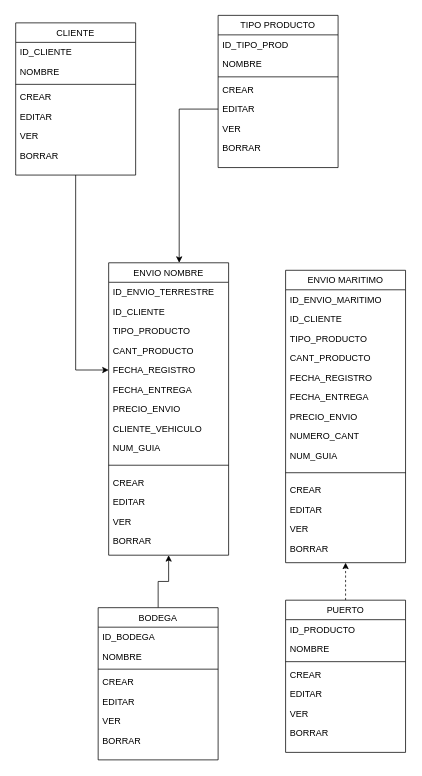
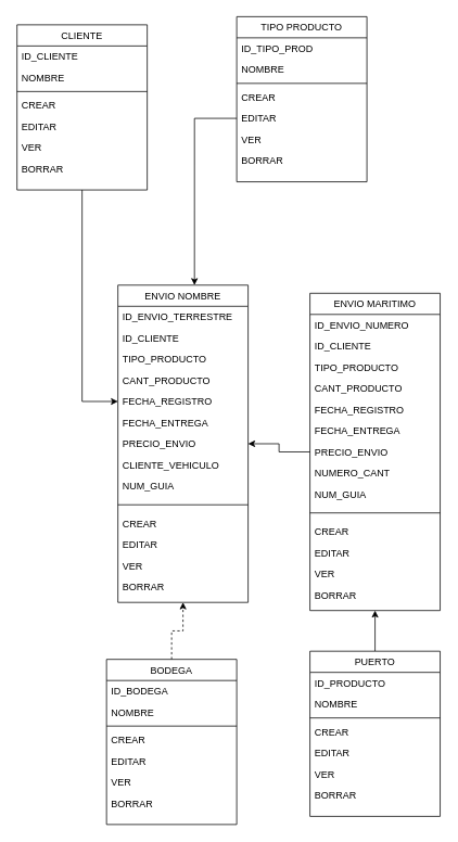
  <mxCell id="0" />
  <mxCell id="1" parent="0" />
  <mxCell id="2" style="edgeStyle=orthogonalEdgeStyle;rounded=0;orthogonalLoop=1;jettySize=auto;html=1;entryX=0;entryY=0.5;entryDx=0;entryDy=0;" edge="1" parent="1" source="3" target="32"><mxGeometry relative="1" as="geometry" /></mxCell>
  <mxCell id="3" value="CLIENTE" style="swimlane;fontStyle=0;align=center;verticalAlign=top;childLayout=stackLayout;horizontal=1;startSize=26;horizontalStack=0;resizeParent=1;resizeLast=0;collapsible=1;marginBottom=0;rounded=0;shadow=0;strokeWidth=1;" vertex="1" parent="1"><mxGeometry x="20" y="30" width="160" height="203" as="geometry"><mxRectangle x="130" y="380" width="160" height="26" as="alternateBounds" /></mxGeometry></mxCell>
  <mxCell id="4" value="ID_CLIENTE" style="text;align=left;verticalAlign=top;spacingLeft=4;spacingRight=4;overflow=hidden;rotatable=0;points=[[0,0.5],[1,0.5]];portConstraint=eastwest;" vertex="1" parent="3"><mxGeometry y="26" width="160" height="26" as="geometry" /></mxCell>
  <mxCell id="5" value="NOMBRE" style="text;align=left;verticalAlign=top;spacingLeft=4;spacingRight=4;overflow=hidden;rotatable=0;points=[[0,0.5],[1,0.5]];portConstraint=eastwest;rounded=0;shadow=0;html=0;" vertex="1" parent="3"><mxGeometry y="52" width="160" height="26" as="geometry" /></mxCell>
  <mxCell id="6" value="" style="line;html=1;strokeWidth=1;align=left;verticalAlign=middle;spacingTop=-1;spacingLeft=3;spacingRight=3;rotatable=0;labelPosition=right;points=[];portConstraint=eastwest;" vertex="1" parent="3"><mxGeometry y="78" width="160" height="8" as="geometry" /></mxCell>
  <mxCell id="7" value="CREAR" style="text;align=left;verticalAlign=top;spacingLeft=4;spacingRight=4;overflow=hidden;rotatable=0;points=[[0,0.5],[1,0.5]];portConstraint=eastwest;" vertex="1" parent="3"><mxGeometry y="86" width="160" height="26" as="geometry" /></mxCell>
  <mxCell id="8" value="EDITAR" style="text;align=left;verticalAlign=top;spacingLeft=4;spacingRight=4;overflow=hidden;rotatable=0;points=[[0,0.5],[1,0.5]];portConstraint=eastwest;" vertex="1" parent="3"><mxGeometry y="112" width="160" height="26" as="geometry" /></mxCell>
  <mxCell id="9" value="VER" style="text;align=left;verticalAlign=top;spacingLeft=4;spacingRight=4;overflow=hidden;rotatable=0;points=[[0,0.5],[1,0.5]];portConstraint=eastwest;" vertex="1" parent="3"><mxGeometry y="138" width="160" height="26" as="geometry" /></mxCell>
  <mxCell id="10" value="BORRAR" style="text;align=left;verticalAlign=top;spacingLeft=4;spacingRight=4;overflow=hidden;rotatable=0;points=[[0,0.5],[1,0.5]];portConstraint=eastwest;" vertex="1" parent="3"><mxGeometry y="164" width="160" height="26" as="geometry" /></mxCell>
+ <mxCell id="11" style="edgeStyle=orthogonalEdgeStyle;rounded=0;orthogonalLoop=1;jettySize=auto;html=1;" edge="1" parent="1" source="12" target="27"><mxGeometry relative="1" as="geometry" /></mxCell>
  <mxCell id="12" value="ENVIO MARITIMO" style="swimlane;fontStyle=0;align=center;verticalAlign=top;childLayout=stackLayout;horizontal=1;startSize=26;horizontalStack=0;resizeParent=1;resizeLast=0;collapsible=1;marginBottom=0;rounded=0;shadow=0;strokeWidth=1;" vertex="1" parent="1"><mxGeometry x="380" y="360" width="160" height="390" as="geometry"><mxRectangle x="550" y="140" width="160" height="26" as="alternateBounds" /></mxGeometry></mxCell>
- <mxCell id="13" value="ID_ENVIO_MARITIMO" style="text;align=left;verticalAlign=top;spacingLeft=4;spacingRight=4;overflow=hidden;rotatable=0;points=[[0,0.5],[1,0.5]];portConstraint=eastwest;" vertex="1" parent="12"><mxGeometry y="26" width="160" height="26" as="geometry" /></mxCell>
+ <mxCell id="13" value="ID_ENVIO_NUMERO" style="text;align=left;verticalAlign=top;spacingLeft=4;spacingRight=4;overflow=hidden;rotatable=0;points=[[0,0.5],[1,0.5]];portConstraint=eastwest;" vertex="1" parent="12"><mxGeometry y="26" width="160" height="26" as="geometry" /></mxCell>
  <mxCell id="14" value="ID_CLIENTE" style="text;align=left;verticalAlign=top;spacingLeft=4;spacingRight=4;overflow=hidden;rotatable=0;points=[[0,0.5],[1,0.5]];portConstraint=eastwest;rounded=0;shadow=0;html=0;" vertex="1" parent="12"><mxGeometry y="52" width="160" height="26" as="geometry" /></mxCell>
  <mxCell id="15" value="TIPO_PRODUCTO" style="text;align=left;verticalAlign=top;spacingLeft=4;spacingRight=4;overflow=hidden;rotatable=0;points=[[0,0.5],[1,0.5]];portConstraint=eastwest;rounded=0;shadow=0;html=0;" vertex="1" parent="12"><mxGeometry y="78" width="160" height="26" as="geometry" /></mxCell>
  <mxCell id="16" value="CANT_PRODUCTO" style="text;align=left;verticalAlign=top;spacingLeft=4;spacingRight=4;overflow=hidden;rotatable=0;points=[[0,0.5],[1,0.5]];portConstraint=eastwest;rounded=0;shadow=0;html=0;" vertex="1" parent="12"><mxGeometry y="104" width="160" height="26" as="geometry" /></mxCell>
  <mxCell id="17" value="FECHA_REGISTRO" style="text;align=left;verticalAlign=top;spacingLeft=4;spacingRight=4;overflow=hidden;rotatable=0;points=[[0,0.5],[1,0.5]];portConstraint=eastwest;rounded=0;shadow=0;html=0;" vertex="1" parent="12"><mxGeometry y="130" width="160" height="26" as="geometry" /></mxCell>
  <mxCell id="18" value="FECHA_ENTREGA" style="text;align=left;verticalAlign=top;spacingLeft=4;spacingRight=4;overflow=hidden;rotatable=0;points=[[0,0.5],[1,0.5]];portConstraint=eastwest;rounded=0;shadow=0;html=0;" vertex="1" parent="12"><mxGeometry y="156" width="160" height="26" as="geometry" /></mxCell>
  <mxCell id="19" value="PRECIO_ENVIO" style="text;align=left;verticalAlign=top;spacingLeft=4;spacingRight=4;overflow=hidden;rotatable=0;points=[[0,0.5],[1,0.5]];portConstraint=eastwest;rounded=0;shadow=0;html=0;" vertex="1" parent="12"><mxGeometry y="182" width="160" height="26" as="geometry" /></mxCell>
  <mxCell id="20" value="NUMERO_CANT" style="text;align=left;verticalAlign=top;spacingLeft=4;spacingRight=4;overflow=hidden;rotatable=0;points=[[0,0.5],[1,0.5]];portConstraint=eastwest;rounded=0;shadow=0;html=0;" vertex="1" parent="12"><mxGeometry y="208" width="160" height="26" as="geometry" /></mxCell>
  <mxCell id="21" value="NUM_GUIA" style="text;align=left;verticalAlign=top;spacingLeft=4;spacingRight=4;overflow=hidden;rotatable=0;points=[[0,0.5],[1,0.5]];portConstraint=eastwest;rounded=0;shadow=0;html=0;" vertex="1" parent="12"><mxGeometry y="234" width="160" height="26" as="geometry" /></mxCell>
  <mxCell id="22" value="" style="line;html=1;strokeWidth=1;align=left;verticalAlign=middle;spacingTop=-1;spacingLeft=3;spacingRight=3;rotatable=0;labelPosition=right;points=[];portConstraint=eastwest;" vertex="1" parent="12"><mxGeometry y="260" width="160" height="20" as="geometry" /></mxCell>
  <mxCell id="23" value="CREAR" style="text;align=left;verticalAlign=top;spacingLeft=4;spacingRight=4;overflow=hidden;rotatable=0;points=[[0,0.5],[1,0.5]];portConstraint=eastwest;" vertex="1" parent="12"><mxGeometry y="280" width="160" height="26" as="geometry" /></mxCell>
  <mxCell id="24" value="EDITAR" style="text;align=left;verticalAlign=top;spacingLeft=4;spacingRight=4;overflow=hidden;rotatable=0;points=[[0,0.5],[1,0.5]];portConstraint=eastwest;" vertex="1" parent="12"><mxGeometry y="306" width="160" height="26" as="geometry" /></mxCell>
  <mxCell id="25" value="VER" style="text;align=left;verticalAlign=top;spacingLeft=4;spacingRight=4;overflow=hidden;rotatable=0;points=[[0,0.5],[1,0.5]];portConstraint=eastwest;" vertex="1" parent="12"><mxGeometry y="332" width="160" height="26" as="geometry" /></mxCell>
  <mxCell id="26" value="BORRAR" style="text;align=left;verticalAlign=top;spacingLeft=4;spacingRight=4;overflow=hidden;rotatable=0;points=[[0,0.5],[1,0.5]];portConstraint=eastwest;" vertex="1" parent="12"><mxGeometry y="358" width="160" height="26" as="geometry" /></mxCell>
  <mxCell id="27" value="ENVIO NOMBRE" style="swimlane;fontStyle=0;align=center;verticalAlign=top;childLayout=stackLayout;horizontal=1;startSize=26;horizontalStack=0;resizeParent=1;resizeLast=0;collapsible=1;marginBottom=0;rounded=0;shadow=0;strokeWidth=1;" vertex="1" parent="1"><mxGeometry x="144" y="350" width="160" height="390" as="geometry"><mxRectangle x="550" y="140" width="160" height="26" as="alternateBounds" /></mxGeometry></mxCell>
  <mxCell id="28" value="ID_ENVIO_TERRESTRE" style="text;align=left;verticalAlign=top;spacingLeft=4;spacingRight=4;overflow=hidden;rotatable=0;points=[[0,0.5],[1,0.5]];portConstraint=eastwest;" vertex="1" parent="27"><mxGeometry y="26" width="160" height="26" as="geometry" /></mxCell>
  <mxCell id="29" value="ID_CLIENTE" style="text;align=left;verticalAlign=top;spacingLeft=4;spacingRight=4;overflow=hidden;rotatable=0;points=[[0,0.5],[1,0.5]];portConstraint=eastwest;rounded=0;shadow=0;html=0;" vertex="1" parent="27"><mxGeometry y="52" width="160" height="26" as="geometry" /></mxCell>
  <mxCell id="30" value="TIPO_PRODUCTO" style="text;align=left;verticalAlign=top;spacingLeft=4;spacingRight=4;overflow=hidden;rotatable=0;points=[[0,0.5],[1,0.5]];portConstraint=eastwest;rounded=0;shadow=0;html=0;" vertex="1" parent="27"><mxGeometry y="78" width="160" height="26" as="geometry" /></mxCell>
  <mxCell id="31" value="CANT_PRODUCTO" style="text;align=left;verticalAlign=top;spacingLeft=4;spacingRight=4;overflow=hidden;rotatable=0;points=[[0,0.5],[1,0.5]];portConstraint=eastwest;rounded=0;shadow=0;html=0;" vertex="1" parent="27"><mxGeometry y="104" width="160" height="26" as="geometry" /></mxCell>
  <mxCell id="32" value="FECHA_REGISTRO" style="text;align=left;verticalAlign=top;spacingLeft=4;spacingRight=4;overflow=hidden;rotatable=0;points=[[0,0.5],[1,0.5]];portConstraint=eastwest;rounded=0;shadow=0;html=0;" vertex="1" parent="27"><mxGeometry y="130" width="160" height="26" as="geometry" /></mxCell>
  <mxCell id="33" value="FECHA_ENTREGA" style="text;align=left;verticalAlign=top;spacingLeft=4;spacingRight=4;overflow=hidden;rotatable=0;points=[[0,0.5],[1,0.5]];portConstraint=eastwest;rounded=0;shadow=0;html=0;" vertex="1" parent="27"><mxGeometry y="156" width="160" height="26" as="geometry" /></mxCell>
  <mxCell id="34" value="PRECIO_ENVIO" style="text;align=left;verticalAlign=top;spacingLeft=4;spacingRight=4;overflow=hidden;rotatable=0;points=[[0,0.5],[1,0.5]];portConstraint=eastwest;rounded=0;shadow=0;html=0;" vertex="1" parent="27"><mxGeometry y="182" width="160" height="26" as="geometry" /></mxCell>
  <mxCell id="35" value="CLIENTE_VEHICULO" style="text;align=left;verticalAlign=top;spacingLeft=4;spacingRight=4;overflow=hidden;rotatable=0;points=[[0,0.5],[1,0.5]];portConstraint=eastwest;rounded=0;shadow=0;html=0;" vertex="1" parent="27"><mxGeometry y="208" width="160" height="26" as="geometry" /></mxCell>
  <mxCell id="36" value="NUM_GUIA" style="text;align=left;verticalAlign=top;spacingLeft=4;spacingRight=4;overflow=hidden;rotatable=0;points=[[0,0.5],[1,0.5]];portConstraint=eastwest;rounded=0;shadow=0;html=0;" vertex="1" parent="27"><mxGeometry y="234" width="160" height="26" as="geometry" /></mxCell>
  <mxCell id="37" value="" style="line;html=1;strokeWidth=1;align=left;verticalAlign=middle;spacingTop=-1;spacingLeft=3;spacingRight=3;rotatable=0;labelPosition=right;points=[];portConstraint=eastwest;" vertex="1" parent="27"><mxGeometry y="260" width="160" height="20" as="geometry" /></mxCell>
  <mxCell id="38" value="CREAR" style="text;align=left;verticalAlign=top;spacingLeft=4;spacingRight=4;overflow=hidden;rotatable=0;points=[[0,0.5],[1,0.5]];portConstraint=eastwest;" vertex="1" parent="27"><mxGeometry y="280" width="160" height="26" as="geometry" /></mxCell>
  <mxCell id="39" value="EDITAR" style="text;align=left;verticalAlign=top;spacingLeft=4;spacingRight=4;overflow=hidden;rotatable=0;points=[[0,0.5],[1,0.5]];portConstraint=eastwest;" vertex="1" parent="27"><mxGeometry y="306" width="160" height="26" as="geometry" /></mxCell>
  <mxCell id="40" value="VER" style="text;align=left;verticalAlign=top;spacingLeft=4;spacingRight=4;overflow=hidden;rotatable=0;points=[[0,0.5],[1,0.5]];portConstraint=eastwest;" vertex="1" parent="27"><mxGeometry y="332" width="160" height="26" as="geometry" /></mxCell>
  <mxCell id="41" value="BORRAR" style="text;align=left;verticalAlign=top;spacingLeft=4;spacingRight=4;overflow=hidden;rotatable=0;points=[[0,0.5],[1,0.5]];portConstraint=eastwest;" vertex="1" parent="27"><mxGeometry y="358" width="160" height="26" as="geometry" /></mxCell>
  <mxCell id="42" value="TIPO PRODUCTO" style="swimlane;fontStyle=0;align=center;verticalAlign=top;childLayout=stackLayout;horizontal=1;startSize=26;horizontalStack=0;resizeParent=1;resizeLast=0;collapsible=1;marginBottom=0;rounded=0;shadow=0;strokeWidth=1;" vertex="1" parent="1"><mxGeometry x="290" y="20" width="160" height="203" as="geometry"><mxRectangle x="130" y="380" width="160" height="26" as="alternateBounds" /></mxGeometry></mxCell>
  <mxCell id="43" value="ID_TIPO_PROD" style="text;align=left;verticalAlign=top;spacingLeft=4;spacingRight=4;overflow=hidden;rotatable=0;points=[[0,0.5],[1,0.5]];portConstraint=eastwest;" vertex="1" parent="42"><mxGeometry y="26" width="160" height="26" as="geometry" /></mxCell>
  <mxCell id="44" value="NOMBRE" style="text;align=left;verticalAlign=top;spacingLeft=4;spacingRight=4;overflow=hidden;rotatable=0;points=[[0,0.5],[1,0.5]];portConstraint=eastwest;rounded=0;shadow=0;html=0;" vertex="1" parent="42"><mxGeometry y="52" width="160" height="26" as="geometry" /></mxCell>
  <mxCell id="45" value="" style="line;html=1;strokeWidth=1;align=left;verticalAlign=middle;spacingTop=-1;spacingLeft=3;spacingRight=3;rotatable=0;labelPosition=right;points=[];portConstraint=eastwest;" vertex="1" parent="42"><mxGeometry y="78" width="160" height="8" as="geometry" /></mxCell>
  <mxCell id="46" value="CREAR" style="text;align=left;verticalAlign=top;spacingLeft=4;spacingRight=4;overflow=hidden;rotatable=0;points=[[0,0.5],[1,0.5]];portConstraint=eastwest;" vertex="1" parent="42"><mxGeometry y="86" width="160" height="26" as="geometry" /></mxCell>
  <mxCell id="47" value="EDITAR" style="text;align=left;verticalAlign=top;spacingLeft=4;spacingRight=4;overflow=hidden;rotatable=0;points=[[0,0.5],[1,0.5]];portConstraint=eastwest;" vertex="1" parent="42"><mxGeometry y="112" width="160" height="26" as="geometry" /></mxCell>
  <mxCell id="48" value="VER" style="text;align=left;verticalAlign=top;spacingLeft=4;spacingRight=4;overflow=hidden;rotatable=0;points=[[0,0.5],[1,0.5]];portConstraint=eastwest;" vertex="1" parent="42"><mxGeometry y="138" width="160" height="26" as="geometry" /></mxCell>
  <mxCell id="49" value="BORRAR" style="text;align=left;verticalAlign=top;spacingLeft=4;spacingRight=4;overflow=hidden;rotatable=0;points=[[0,0.5],[1,0.5]];portConstraint=eastwest;" vertex="1" parent="42"><mxGeometry y="164" width="160" height="26" as="geometry" /></mxCell>
- <mxCell id="50" style="edgeStyle=orthogonalEdgeStyle;rounded=0;orthogonalLoop=1;jettySize=auto;html=1;entryX=0.5;entryY=1;entryDx=0;entryDy=0;" edge="1" parent="1" source="51" target="27"><mxGeometry relative="1" as="geometry" /></mxCell>
+ <mxCell id="50" style="edgeStyle=orthogonalEdgeStyle;rounded=0;orthogonalLoop=1;jettySize=auto;html=1;entryX=0.5;entryY=1;entryDx=0;entryDy=0;dashed=1;" edge="1" parent="1" source="51" target="27"><mxGeometry relative="1" as="geometry" /></mxCell>
  <mxCell id="51" value="BODEGA" style="swimlane;fontStyle=0;align=center;verticalAlign=top;childLayout=stackLayout;horizontal=1;startSize=26;horizontalStack=0;resizeParent=1;resizeLast=0;collapsible=1;marginBottom=0;rounded=0;shadow=0;strokeWidth=1;" vertex="1" parent="1"><mxGeometry x="130" y="810" width="160" height="203" as="geometry"><mxRectangle x="130" y="380" width="160" height="26" as="alternateBounds" /></mxGeometry></mxCell>
  <mxCell id="52" value="ID_BODEGA" style="text;align=left;verticalAlign=top;spacingLeft=4;spacingRight=4;overflow=hidden;rotatable=0;points=[[0,0.5],[1,0.5]];portConstraint=eastwest;" vertex="1" parent="51"><mxGeometry y="26" width="160" height="26" as="geometry" /></mxCell>
  <mxCell id="53" value="NOMBRE" style="text;align=left;verticalAlign=top;spacingLeft=4;spacingRight=4;overflow=hidden;rotatable=0;points=[[0,0.5],[1,0.5]];portConstraint=eastwest;rounded=0;shadow=0;html=0;" vertex="1" parent="51"><mxGeometry y="52" width="160" height="26" as="geometry" /></mxCell>
  <mxCell id="54" value="" style="line;html=1;strokeWidth=1;align=left;verticalAlign=middle;spacingTop=-1;spacingLeft=3;spacingRight=3;rotatable=0;labelPosition=right;points=[];portConstraint=eastwest;" vertex="1" parent="51"><mxGeometry y="78" width="160" height="8" as="geometry" /></mxCell>
  <mxCell id="55" value="CREAR" style="text;align=left;verticalAlign=top;spacingLeft=4;spacingRight=4;overflow=hidden;rotatable=0;points=[[0,0.5],[1,0.5]];portConstraint=eastwest;" vertex="1" parent="51"><mxGeometry y="86" width="160" height="26" as="geometry" /></mxCell>
  <mxCell id="56" value="EDITAR" style="text;align=left;verticalAlign=top;spacingLeft=4;spacingRight=4;overflow=hidden;rotatable=0;points=[[0,0.5],[1,0.5]];portConstraint=eastwest;" vertex="1" parent="51"><mxGeometry y="112" width="160" height="26" as="geometry" /></mxCell>
  <mxCell id="57" value="VER" style="text;align=left;verticalAlign=top;spacingLeft=4;spacingRight=4;overflow=hidden;rotatable=0;points=[[0,0.5],[1,0.5]];portConstraint=eastwest;" vertex="1" parent="51"><mxGeometry y="138" width="160" height="26" as="geometry" /></mxCell>
  <mxCell id="58" value="BORRAR" style="text;align=left;verticalAlign=top;spacingLeft=4;spacingRight=4;overflow=hidden;rotatable=0;points=[[0,0.5],[1,0.5]];portConstraint=eastwest;" vertex="1" parent="51"><mxGeometry y="164" width="160" height="26" as="geometry" /></mxCell>
- <mxCell id="59" style="edgeStyle=orthogonalEdgeStyle;rounded=0;orthogonalLoop=1;jettySize=auto;html=1;entryX=0.5;entryY=1;entryDx=0;entryDy=0;dashed=1;" edge="1" parent="1" source="60" target="12"><mxGeometry relative="1" as="geometry" /></mxCell>
+ <mxCell id="59" style="edgeStyle=orthogonalEdgeStyle;rounded=0;orthogonalLoop=1;jettySize=auto;html=1;entryX=0.5;entryY=1;entryDx=0;entryDy=0;" edge="1" parent="1" source="60" target="12"><mxGeometry relative="1" as="geometry" /></mxCell>
  <mxCell id="60" value="PUERTO" style="swimlane;fontStyle=0;align=center;verticalAlign=top;childLayout=stackLayout;horizontal=1;startSize=26;horizontalStack=0;resizeParent=1;resizeLast=0;collapsible=1;marginBottom=0;rounded=0;shadow=0;strokeWidth=1;" vertex="1" parent="1"><mxGeometry x="380" y="800" width="160" height="203" as="geometry"><mxRectangle x="130" y="380" width="160" height="26" as="alternateBounds" /></mxGeometry></mxCell>
  <mxCell id="61" value="ID_PRODUCTO" style="text;align=left;verticalAlign=top;spacingLeft=4;spacingRight=4;overflow=hidden;rotatable=0;points=[[0,0.5],[1,0.5]];portConstraint=eastwest;" vertex="1" parent="60"><mxGeometry y="26" width="160" height="26" as="geometry" /></mxCell>
  <mxCell id="62" value="NOMBRE" style="text;align=left;verticalAlign=top;spacingLeft=4;spacingRight=4;overflow=hidden;rotatable=0;points=[[0,0.5],[1,0.5]];portConstraint=eastwest;rounded=0;shadow=0;html=0;" vertex="1" parent="60"><mxGeometry y="52" width="160" height="26" as="geometry" /></mxCell>
  <mxCell id="63" value="" style="line;html=1;strokeWidth=1;align=left;verticalAlign=middle;spacingTop=-1;spacingLeft=3;spacingRight=3;rotatable=0;labelPosition=right;points=[];portConstraint=eastwest;" vertex="1" parent="60"><mxGeometry y="78" width="160" height="8" as="geometry" /></mxCell>
  <mxCell id="64" value="CREAR" style="text;align=left;verticalAlign=top;spacingLeft=4;spacingRight=4;overflow=hidden;rotatable=0;points=[[0,0.5],[1,0.5]];portConstraint=eastwest;" vertex="1" parent="60"><mxGeometry y="86" width="160" height="26" as="geometry" /></mxCell>
  <mxCell id="65" value="EDITAR" style="text;align=left;verticalAlign=top;spacingLeft=4;spacingRight=4;overflow=hidden;rotatable=0;points=[[0,0.5],[1,0.5]];portConstraint=eastwest;" vertex="1" parent="60"><mxGeometry y="112" width="160" height="26" as="geometry" /></mxCell>
  <mxCell id="66" value="VER" style="text;align=left;verticalAlign=top;spacingLeft=4;spacingRight=4;overflow=hidden;rotatable=0;points=[[0,0.5],[1,0.5]];portConstraint=eastwest;" vertex="1" parent="60"><mxGeometry y="138" width="160" height="26" as="geometry" /></mxCell>
  <mxCell id="67" value="BORRAR" style="text;align=left;verticalAlign=top;spacingLeft=4;spacingRight=4;overflow=hidden;rotatable=0;points=[[0,0.5],[1,0.5]];portConstraint=eastwest;" vertex="1" parent="60"><mxGeometry y="164" width="160" height="26" as="geometry" /></mxCell>
  <mxCell id="68" style="edgeStyle=orthogonalEdgeStyle;rounded=0;orthogonalLoop=1;jettySize=auto;html=1;entryX=0.588;entryY=0;entryDx=0;entryDy=0;entryPerimeter=0;" edge="1" parent="1" source="47" target="27"><mxGeometry relative="1" as="geometry" /></mxCell>
